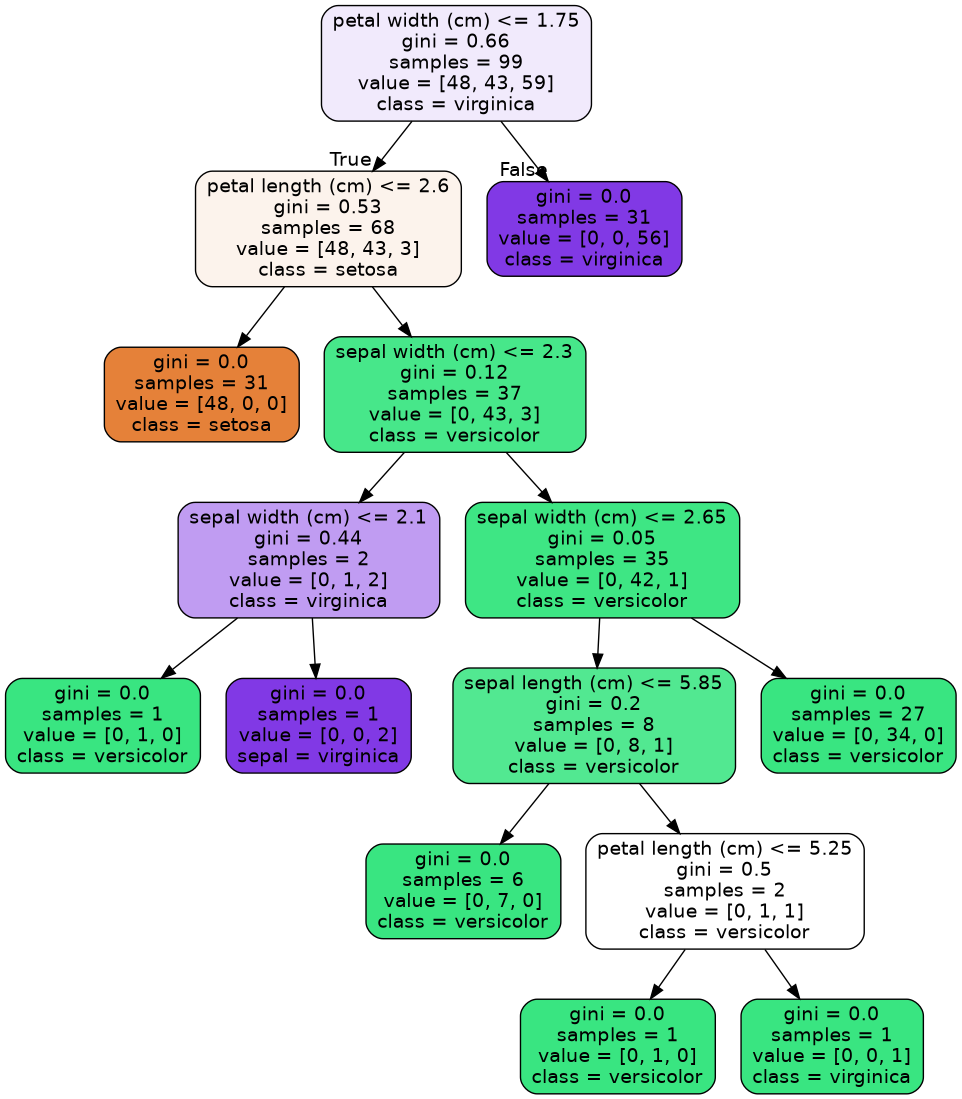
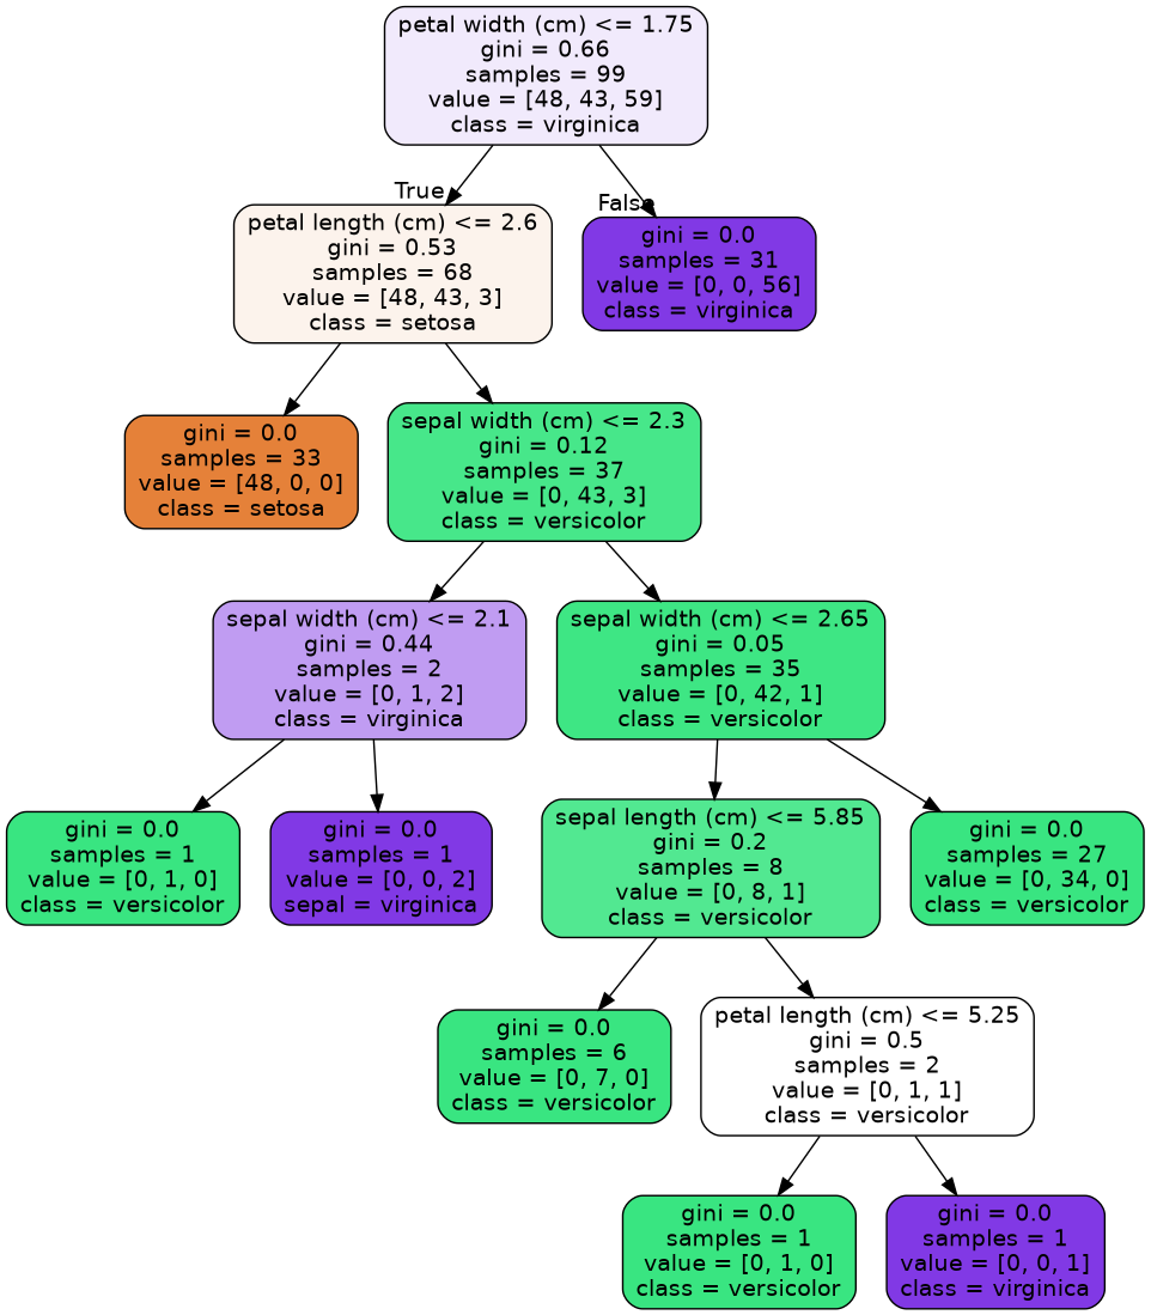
  digraph {
    node [color=black fillcolor="#39e581" fontname=helvetica shape=box style="filled, rounded"]
    edge [fontname=helvetica]
    n1 [fillcolor="#f1eafc" label="petal width (cm) <= 1.75\ngini = 0.66\nsamples = 99\nvalue = [48, 43, 59]\nclass = virginica"]
    n2 [fillcolor="#fcf3ec" label="petal length (cm) <= 2.6\ngini = 0.53\nsamples = 68\nvalue = [48, 43, 3]\nclass = setosa"]
    n3 [fillcolor="#8139e5" label="gini = 0.0\nsamples = 31\nvalue = [0, 0, 56]\nclass = virginica"]
-   n4 [fillcolor="#e58139" label="gini = 0.0\nsamples = 31\nvalue = [48, 0, 0]\nclass = setosa"]
+   n4 [fillcolor="#e58139" label="gini = 0.0\nsamples = 33\nvalue = [48, 0, 0]\nclass = setosa"]
    n5 [fillcolor="#47e78a" label="sepal width (cm) <= 2.3\ngini = 0.12\nsamples = 37\nvalue = [0, 43, 3]\nclass = versicolor"]
    n6 [fillcolor="#c09cf2" label="sepal width (cm) <= 2.1\ngini = 0.44\nsamples = 2\nvalue = [0, 1, 2]\nclass = virginica"]
    n7 [fillcolor="#3ee684" label="sepal width (cm) <= 2.65\ngini = 0.05\nsamples = 35\nvalue = [0, 42, 1]\nclass = versicolor"]
    n8 [label="gini = 0.0\nsamples = 1\nvalue = [0, 1, 0]\nclass = versicolor"]
    n9 [fillcolor="#8139e5" label="gini = 0.0\nsamples = 1\nvalue = [0, 0, 2]\nsepal = virginica"]
    n10 [fillcolor="#52e891" label="sepal length (cm) <= 5.85\ngini = 0.2\nsamples = 8\nvalue = [0, 8, 1]\nclass = versicolor"]
    n11 [label="gini = 0.0\nsamples = 27\nvalue = [0, 34, 0]\nclass = versicolor"]
    n12 [label="gini = 0.0\nsamples = 6\nvalue = [0, 7, 0]\nclass = versicolor"]
    n13 [fillcolor="#ffffff" label="petal length (cm) <= 5.25\ngini = 0.5\nsamples = 2\nvalue = [0, 1, 1]\nclass = versicolor"]
    n14 [label="gini = 0.0\nsamples = 1\nvalue = [0, 1, 0]\nclass = versicolor"]
-   n15 [label="gini = 0.0\nsamples = 1\nvalue = [0, 0, 1]\nclass = virginica"]
+   n15 [fillcolor="#8139e5" label="gini = 0.0\nsamples = 1\nvalue = [0, 0, 1]\nclass = virginica"]
    n1 -> n2 [headlabel=True labelangle=45 labeldistance=2.5]
    n1 -> n3 [headlabel=False labelangle=-45 labeldistance=2.5]
    n2 -> n4
    n2 -> n5
    n5 -> n6
    n5 -> n7
    n6 -> n8
    n6 -> n9
    n7 -> n10
    n7 -> n11
    n10 -> n12
    n10 -> n13
    n13 -> n14
    n13 -> n15
  }
